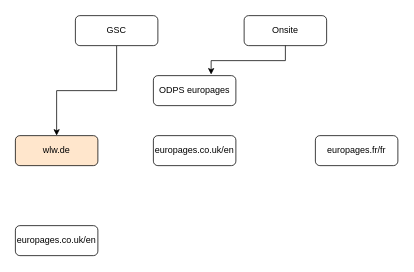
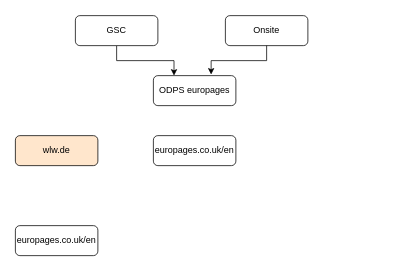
  <mxCell id="0" />
  <mxCell id="1" parent="0" />
  <mxCell id="2" value="ODPS europages" style="rounded=1;whiteSpace=wrap;html=1;" vertex="1" parent="1"><mxGeometry x="204" y="100" width="110" height="40" as="geometry" /></mxCell>
- <mxCell id="3" style="edgeStyle=orthogonalEdgeStyle;rounded=0;orthogonalLoop=1;jettySize=auto;html=1;exitX=0.5;exitY=1;exitDx=0;exitDy=0;" edge="1" parent="1" source="4" target="7"><mxGeometry relative="1" as="geometry" /></mxCell>
+ <mxCell id="3" style="edgeStyle=orthogonalEdgeStyle;rounded=0;orthogonalLoop=1;jettySize=auto;html=1;exitX=0.5;exitY=1;exitDx=0;exitDy=0;entryX=0.25;entryY=0;entryDx=0;entryDy=0;" edge="1" parent="1" source="4" target="2"><mxGeometry relative="1" as="geometry" /></mxCell>
  <mxCell id="4" value="GSC" style="rounded=1;whiteSpace=wrap;html=1;" vertex="1" parent="1"><mxGeometry x="100" y="20" width="110" height="40" as="geometry" /></mxCell>
- <mxCell id="5" value="Onsite" style="rounded=1;whiteSpace=wrap;html=1;" vertex="1" parent="1"><mxGeometry x="325" y="20" width="110" height="40" as="geometry" /></mxCell>
+ <mxCell id="5" value="Onsite" style="rounded=1;whiteSpace=wrap;html=1;" vertex="1" parent="1"><mxGeometry x="300" y="20" width="110" height="40" as="geometry" /></mxCell>
  <mxCell id="6" style="edgeStyle=orthogonalEdgeStyle;rounded=0;orthogonalLoop=1;jettySize=auto;html=1;exitX=0.5;exitY=1;exitDx=0;exitDy=0;entryX=0.7;entryY=-0.037;entryDx=0;entryDy=0;entryPerimeter=0;" edge="1" parent="1" source="5" target="2"><mxGeometry relative="1" as="geometry" /></mxCell>
  <mxCell id="7" value="wlw.de" style="rounded=1;whiteSpace=wrap;html=1;fillColor=#ffe6cc;" vertex="1" parent="1"><mxGeometry x="20" y="180" width="110" height="40" as="geometry" /></mxCell>
  <mxCell id="8" value="europages.co.uk/en" style="rounded=1;whiteSpace=wrap;html=1;" vertex="1" parent="1"><mxGeometry x="204" y="180" width="110" height="40" as="geometry" /></mxCell>
- <mxCell id="9" value="europages.fr/fr" style="rounded=1;whiteSpace=wrap;html=1;" vertex="1" parent="1"><mxGeometry x="420" y="180" width="110" height="40" as="geometry" /></mxCell>
  <mxCell id="10" value="europages.co.uk/en" style="rounded=1;whiteSpace=wrap;html=1;" vertex="1" parent="1"><mxGeometry x="20" y="300" width="110" height="40" as="geometry" /></mxCell>
